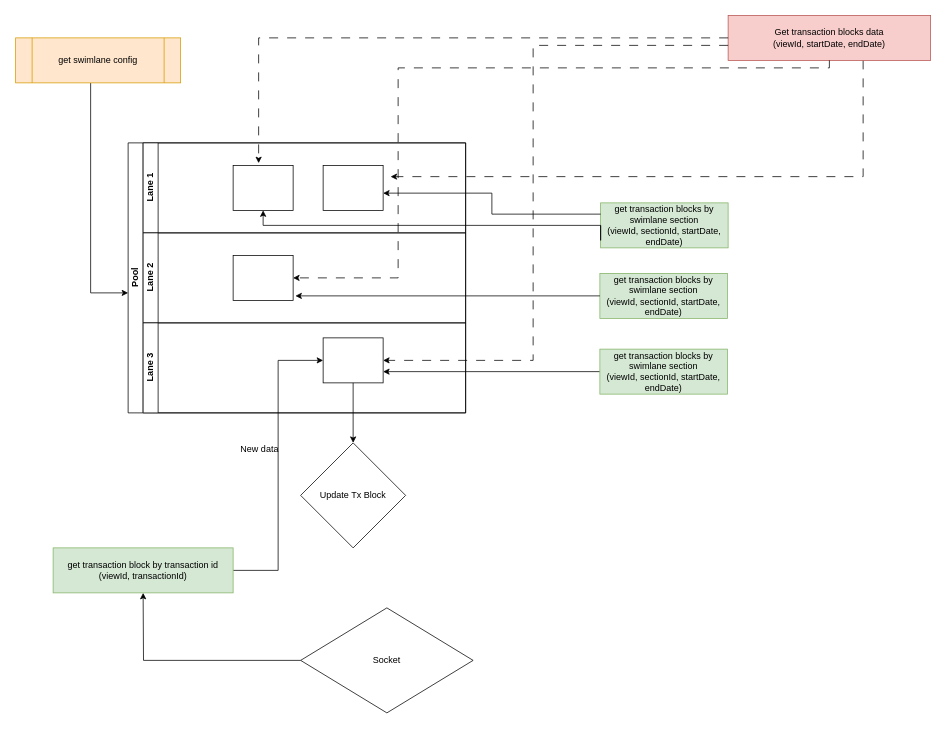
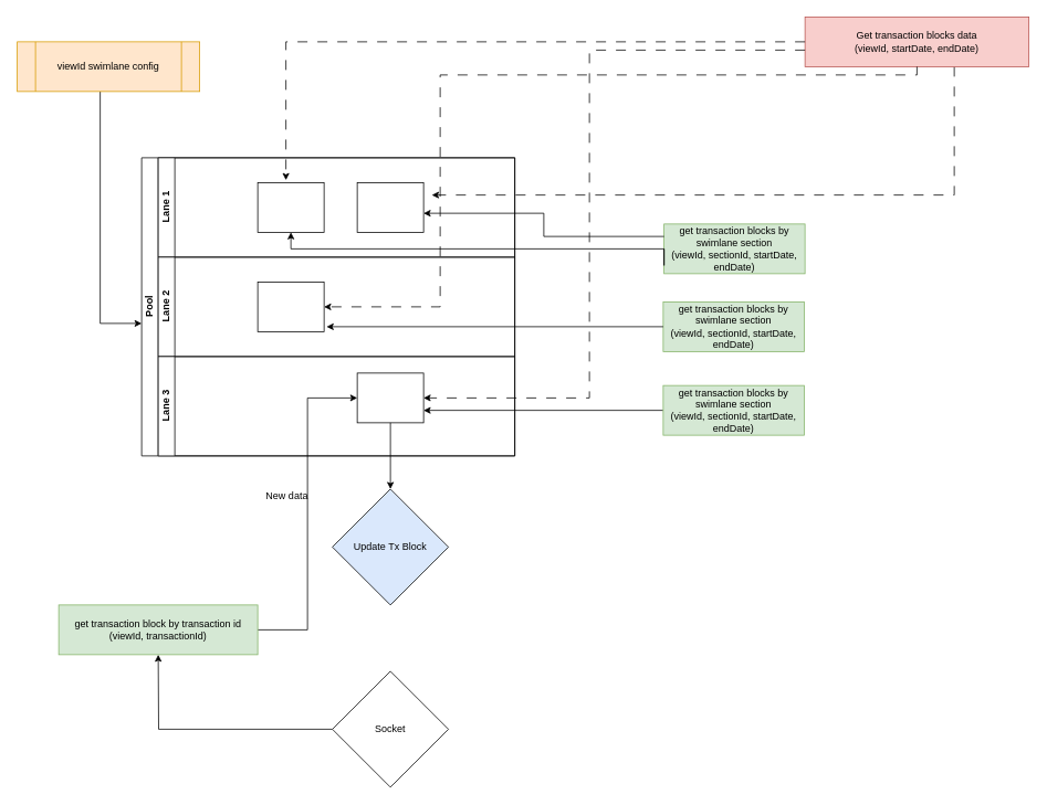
  <mxCell id="0" />
  <mxCell id="1" parent="0" />
  <mxCell id="2" value="Pool" style="swimlane;html=1;childLayout=stackLayout;resizeParent=1;resizeParentMax=0;horizontal=0;startSize=20;horizontalStack=0;" parent="1" vertex="1"><mxGeometry x="170" y="190" width="450" height="360" as="geometry" /></mxCell>
  <mxCell id="3" value="Lane 1" style="swimlane;html=1;startSize=20;horizontal=0;" parent="2" vertex="1"><mxGeometry x="20" width="430" height="120" as="geometry" /></mxCell>
  <mxCell id="4" value="" style="rounded=0;whiteSpace=wrap;html=1;fontFamily=Helvetica;fontSize=12;fontColor=#000000;align=center;" parent="3" vertex="1"><mxGeometry x="120" y="30" width="80" height="60" as="geometry" /></mxCell>
  <mxCell id="5" value="" style="rounded=0;whiteSpace=wrap;html=1;fontFamily=Helvetica;fontSize=12;fontColor=#000000;align=center;" parent="3" vertex="1"><mxGeometry x="240" y="30" width="80" height="60" as="geometry" /></mxCell>
  <mxCell id="6" value="Lane 2" style="swimlane;html=1;startSize=20;horizontal=0;" parent="2" vertex="1"><mxGeometry x="20" y="120" width="430" height="120" as="geometry" /></mxCell>
  <mxCell id="7" value="" style="rounded=0;whiteSpace=wrap;html=1;fontFamily=Helvetica;fontSize=12;fontColor=#000000;align=center;" parent="6" vertex="1"><mxGeometry x="120" y="30" width="80" height="60" as="geometry" /></mxCell>
  <mxCell id="8" value="Lane 3" style="swimlane;html=1;startSize=20;horizontal=0;" parent="2" vertex="1"><mxGeometry x="20" y="240" width="430" height="120" as="geometry" /></mxCell>
  <mxCell id="9" value="" style="rounded=0;whiteSpace=wrap;html=1;fontFamily=Helvetica;fontSize=12;fontColor=#000000;align=center;" parent="8" vertex="1"><mxGeometry x="240" y="20" width="80" height="60" as="geometry" /></mxCell>
  <mxCell id="10" value="" style="endArrow=classic;html=1;rounded=0;" edge="1" parent="1"><mxGeometry width="50" height="50" relative="1" as="geometry"><mxPoint x="120" y="110" as="sourcePoint" /><mxPoint x="170" y="390" as="targetPoint" /><Array as="points"><mxPoint x="120" y="390" /></Array></mxGeometry></mxCell>
- <mxCell id="11" value="get swimlane config" style="shape=process;whiteSpace=wrap;html=1;backgroundOutline=1;fillColor=#ffe6cc;strokeColor=#d79b00;" vertex="1" parent="1"><mxGeometry x="20" y="50" width="220" height="60" as="geometry" /></mxCell>
+ <mxCell id="11" value="viewId swimlane config" style="shape=process;whiteSpace=wrap;html=1;backgroundOutline=1;fillColor=#ffe6cc;strokeColor=#d79b00;" vertex="1" parent="1"><mxGeometry x="20" y="50" width="220" height="60" as="geometry" /></mxCell>
  <mxCell id="12" style="edgeStyle=orthogonalEdgeStyle;rounded=0;orthogonalLoop=1;jettySize=auto;html=1;exitX=0;exitY=0.75;exitDx=0;exitDy=0;dashed=1;dashPattern=12 12;" edge="1" parent="1"><mxGeometry relative="1" as="geometry"><mxPoint x="1150" y="80" as="sourcePoint" /><mxPoint x="520" y="235" as="targetPoint" /><Array as="points"><mxPoint x="1150" y="235" /></Array></mxGeometry></mxCell>
  <mxCell id="13" value="Get transaction blocks data&lt;br&gt;(viewId, startDate, endDate)" style="rounded=0;whiteSpace=wrap;html=1;fontFamily=Helvetica;fontSize=12;align=center;fillColor=#f8cecc;strokeColor=#b85450;" vertex="1" parent="1"><mxGeometry x="970" y="20" width="270" height="60" as="geometry" /></mxCell>
  <mxCell id="14" style="edgeStyle=orthogonalEdgeStyle;rounded=0;orthogonalLoop=1;jettySize=auto;html=1;entryX=0.425;entryY=-0.05;entryDx=0;entryDy=0;entryPerimeter=0;dashed=1;dashPattern=12 12;" edge="1" parent="1" source="13" target="4"><mxGeometry relative="1" as="geometry" /></mxCell>
  <mxCell id="15" style="edgeStyle=orthogonalEdgeStyle;rounded=0;orthogonalLoop=1;jettySize=auto;html=1;entryX=1;entryY=0.5;entryDx=0;entryDy=0;dashed=1;dashPattern=12 12;" edge="1" parent="1" source="13" target="7"><mxGeometry relative="1" as="geometry"><mxPoint x="710" y="370" as="targetPoint" /><Array as="points"><mxPoint x="530" y="90" /><mxPoint x="530" y="370" /></Array></mxGeometry></mxCell>
  <mxCell id="16" style="edgeStyle=orthogonalEdgeStyle;rounded=0;orthogonalLoop=1;jettySize=auto;html=1;entryX=1;entryY=0.5;entryDx=0;entryDy=0;dashed=1;dashPattern=12 12;" edge="1" parent="1" source="13" target="9"><mxGeometry relative="1" as="geometry"><mxPoint x="710" y="500" as="targetPoint" /><Array as="points"><mxPoint x="710" y="60" /><mxPoint x="710" y="480" /></Array></mxGeometry></mxCell>
  <mxCell id="17" value="get transaction blocks by swimlane section&lt;br&gt;(viewId, sectionId, startDate, endDate)" style="rounded=0;whiteSpace=wrap;html=1;fillColor=#d5e8d4;strokeColor=#82b366;" vertex="1" parent="1"><mxGeometry x="800" y="270" width="170" height="60" as="geometry" /></mxCell>
  <mxCell id="18" value="get transaction blocks by swimlane section&lt;br&gt;(viewId, sectionId, startDate, endDate)" style="rounded=0;whiteSpace=wrap;html=1;fillColor=#d5e8d4;strokeColor=#82b366;" vertex="1" parent="1"><mxGeometry x="799" y="364" width="170" height="60" as="geometry" /></mxCell>
  <mxCell id="19" style="edgeStyle=orthogonalEdgeStyle;rounded=0;orthogonalLoop=1;jettySize=auto;html=1;entryX=1;entryY=0.75;entryDx=0;entryDy=0;" edge="1" parent="1" source="20" target="9"><mxGeometry relative="1" as="geometry" /></mxCell>
  <mxCell id="20" value="get transaction blocks by swimlane section&lt;br&gt;(viewId, sectionId, startDate, endDate)" style="rounded=0;whiteSpace=wrap;html=1;fillColor=#d5e8d4;strokeColor=#82b366;" vertex="1" parent="1"><mxGeometry x="799" y="465" width="170" height="60" as="geometry" /></mxCell>
  <mxCell id="21" style="edgeStyle=orthogonalEdgeStyle;rounded=0;orthogonalLoop=1;jettySize=auto;html=1;entryX=1.038;entryY=0.9;entryDx=0;entryDy=0;entryPerimeter=0;" edge="1" parent="1" source="18" target="7"><mxGeometry relative="1" as="geometry" /></mxCell>
  <mxCell id="22" style="edgeStyle=orthogonalEdgeStyle;rounded=0;orthogonalLoop=1;jettySize=auto;html=1;exitX=0;exitY=0.25;exitDx=0;exitDy=0;entryX=1;entryY=0.617;entryDx=0;entryDy=0;entryPerimeter=0;" edge="1" parent="1" source="17" target="5"><mxGeometry relative="1" as="geometry" /></mxCell>
  <mxCell id="23" style="edgeStyle=orthogonalEdgeStyle;rounded=0;orthogonalLoop=1;jettySize=auto;html=1;entryX=0.5;entryY=1;entryDx=0;entryDy=0;" edge="1" parent="1" target="4"><mxGeometry relative="1" as="geometry"><mxPoint x="800" y="300" as="sourcePoint" /><mxPoint x="350" y="290" as="targetPoint" /><Array as="points"><mxPoint x="800" y="320" /><mxPoint x="800" y="300" /><mxPoint x="350" y="300" /></Array></mxGeometry></mxCell>
  <mxCell id="24" value="" style="edgeStyle=orthogonalEdgeStyle;rounded=0;orthogonalLoop=1;jettySize=auto;html=1;" edge="1" parent="1" source="9"><mxGeometry relative="1" as="geometry"><mxPoint x="470" y="590" as="targetPoint" /></mxGeometry></mxCell>
- <mxCell id="25" value="Update Tx Block" style="rhombus;whiteSpace=wrap;html=1;" vertex="1" parent="1"><mxGeometry x="400" y="590" width="140" height="140" as="geometry" /></mxCell>
+ <mxCell id="25" value="Update Tx Block" style="rhombus;whiteSpace=wrap;html=1;fillColor=#dae8fc;" vertex="1" parent="1"><mxGeometry x="400" y="590" width="140" height="140" as="geometry" /></mxCell>
  <mxCell id="26" style="edgeStyle=orthogonalEdgeStyle;rounded=0;orthogonalLoop=1;jettySize=auto;html=1;" edge="1" parent="1" source="27"><mxGeometry relative="1" as="geometry"><mxPoint x="190" y="790" as="targetPoint" /></mxGeometry></mxCell>
- <mxCell id="27" value="Socket" style="rhombus;whiteSpace=wrap;html=1;" vertex="1" parent="1"><mxGeometry x="400" y="810" width="230" height="140" as="geometry" /></mxCell>
+ <mxCell id="27" value="Socket" style="rhombus;whiteSpace=wrap;html=1;" vertex="1" parent="1"><mxGeometry x="400" y="810" width="140" height="140" as="geometry" /></mxCell>
  <mxCell id="28" style="edgeStyle=orthogonalEdgeStyle;rounded=0;orthogonalLoop=1;jettySize=auto;html=1;entryX=0;entryY=0.5;entryDx=0;entryDy=0;" edge="1" parent="1" source="29" target="9"><mxGeometry relative="1" as="geometry" /></mxCell>
  <mxCell id="29" value="get transaction block by transaction id&lt;br&gt;(viewId, transactionId)" style="rounded=0;whiteSpace=wrap;html=1;fillColor=#d5e8d4;strokeColor=#82b366;" vertex="1" parent="1"><mxGeometry x="70" y="730" width="240" height="60" as="geometry" /></mxCell>
  <mxCell id="30" value="New data" style="text;html=1;align=center;verticalAlign=middle;resizable=0;points=[];autosize=1;strokeColor=none;fillColor=none;" vertex="1" parent="1"><mxGeometry x="310" y="583" width="70" height="30" as="geometry" /></mxCell>
